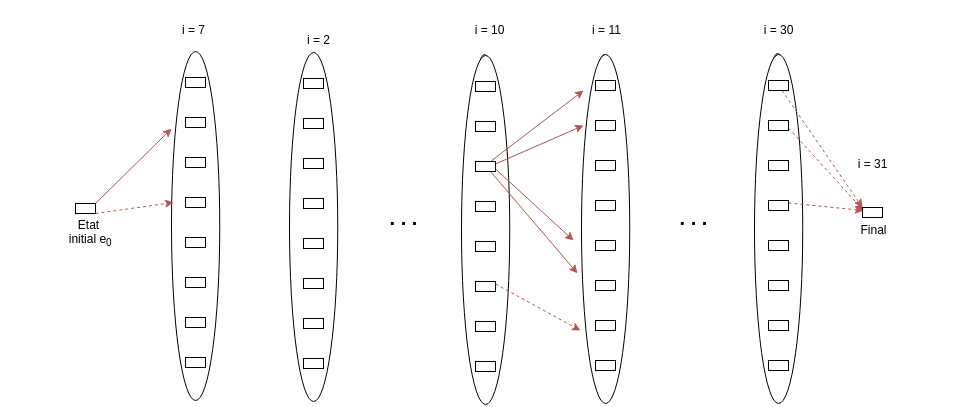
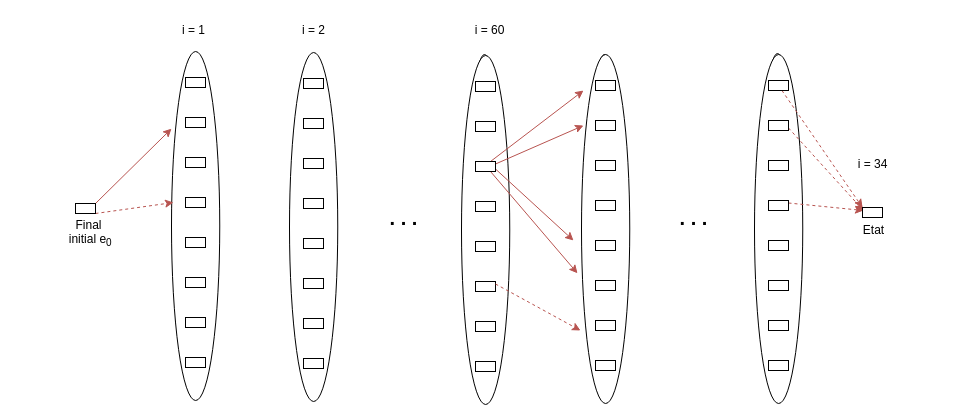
  <mxCell id="0" />
  <mxCell id="1" parent="0" />
  <mxCell id="2" value="" style="ellipse;whiteSpace=wrap;html=1;rotation=-90;" vertex="1" parent="1"><mxGeometry x="20.63" y="201.38" width="349" height="48.25" as="geometry" /></mxCell>
  <mxCell id="3" value="" style="ellipse;whiteSpace=wrap;html=1;rotation=-90;" vertex="1" parent="1"><mxGeometry x="179" y="175" width="270" height="30" as="geometry" /></mxCell>
  <mxCell id="4" value="" style="ellipse;whiteSpace=wrap;html=1;rotation=-90;" vertex="1" parent="1"><mxGeometry x="349" y="174" width="270" height="30" as="geometry" /></mxCell>
  <mxCell id="5" value="" style="ellipse;whiteSpace=wrap;html=1;rotation=-90;" vertex="1" parent="1"><mxGeometry x="469" y="174" width="270" height="30" as="geometry" /></mxCell>
  <mxCell id="6" value="" style="ellipse;whiteSpace=wrap;html=1;rotation=-90;" vertex="1" parent="1"><mxGeometry x="642" y="173" width="270" height="30" as="geometry" /></mxCell>
  <mxCell id="7" value="" style="rounded=0;whiteSpace=wrap;html=1;" vertex="1" parent="1"><mxGeometry x="185" y="77" width="20" height="10" as="geometry" /></mxCell>
  <mxCell id="8" value="" style="rounded=0;whiteSpace=wrap;html=1;" vertex="1" parent="1"><mxGeometry x="185" y="117" width="20" height="10" as="geometry" /></mxCell>
  <mxCell id="9" value="" style="rounded=0;whiteSpace=wrap;html=1;" vertex="1" parent="1"><mxGeometry x="185" y="157" width="20" height="10" as="geometry" /></mxCell>
  <mxCell id="10" value="" style="rounded=0;whiteSpace=wrap;html=1;" vertex="1" parent="1"><mxGeometry x="185" y="197" width="20" height="10" as="geometry" /></mxCell>
  <mxCell id="11" value="" style="rounded=0;whiteSpace=wrap;html=1;" vertex="1" parent="1"><mxGeometry x="185" y="237" width="20" height="10" as="geometry" /></mxCell>
  <mxCell id="12" value="" style="rounded=0;whiteSpace=wrap;html=1;" vertex="1" parent="1"><mxGeometry x="185" y="277" width="20" height="10" as="geometry" /></mxCell>
  <mxCell id="13" value="" style="rounded=0;whiteSpace=wrap;html=1;" vertex="1" parent="1"><mxGeometry x="185" y="317" width="20" height="10" as="geometry" /></mxCell>
  <mxCell id="14" value="" style="rounded=0;whiteSpace=wrap;html=1;" vertex="1" parent="1"><mxGeometry x="185" y="357" width="20" height="10" as="geometry" /></mxCell>
  <mxCell id="15" style="edgeStyle=none;rounded=0;orthogonalLoop=1;jettySize=auto;html=1;exitX=1;exitY=1;exitDx=0;exitDy=0;dashed=1;fillColor=#f8cecc;strokeColor=#b85450;" edge="1" parent="1" source="17"><mxGeometry relative="1" as="geometry"><mxPoint x="173" y="202" as="targetPoint" /></mxGeometry></mxCell>
  <mxCell id="16" style="edgeStyle=none;rounded=0;orthogonalLoop=1;jettySize=auto;html=1;exitX=1;exitY=0;exitDx=0;exitDy=0;entryX=0.779;entryY=0;entryDx=0;entryDy=0;entryPerimeter=0;fillColor=#f8cecc;strokeColor=#b85450;" edge="1" parent="1" source="17" target="2"><mxGeometry relative="1" as="geometry" /></mxCell>
  <mxCell id="17" value="" style="rounded=0;whiteSpace=wrap;html=1;" vertex="1" parent="1"><mxGeometry x="75" y="203" width="20" height="10" as="geometry" /></mxCell>
  <mxCell id="18" value="" style="ellipse;whiteSpace=wrap;html=1;rotation=-90;" vertex="1" parent="1"><mxGeometry x="138.63" y="202.38" width="349" height="48.25" as="geometry" /></mxCell>
  <mxCell id="19" value="" style="rounded=0;whiteSpace=wrap;html=1;" vertex="1" parent="1"><mxGeometry x="303" y="78" width="20" height="10" as="geometry" /></mxCell>
  <mxCell id="20" value="" style="rounded=0;whiteSpace=wrap;html=1;" vertex="1" parent="1"><mxGeometry x="303" y="118" width="20" height="10" as="geometry" /></mxCell>
  <mxCell id="21" value="" style="rounded=0;whiteSpace=wrap;html=1;" vertex="1" parent="1"><mxGeometry x="303" y="158" width="20" height="10" as="geometry" /></mxCell>
  <mxCell id="22" value="" style="rounded=0;whiteSpace=wrap;html=1;" vertex="1" parent="1"><mxGeometry x="303" y="198" width="20" height="10" as="geometry" /></mxCell>
  <mxCell id="23" value="" style="rounded=0;whiteSpace=wrap;html=1;" vertex="1" parent="1"><mxGeometry x="303" y="238" width="20" height="10" as="geometry" /></mxCell>
  <mxCell id="24" value="" style="rounded=0;whiteSpace=wrap;html=1;" vertex="1" parent="1"><mxGeometry x="303" y="278" width="20" height="10" as="geometry" /></mxCell>
  <mxCell id="25" value="" style="rounded=0;whiteSpace=wrap;html=1;" vertex="1" parent="1"><mxGeometry x="303" y="318" width="20" height="10" as="geometry" /></mxCell>
  <mxCell id="26" value="" style="rounded=0;whiteSpace=wrap;html=1;" vertex="1" parent="1"><mxGeometry x="303" y="358" width="20" height="10" as="geometry" /></mxCell>
  <mxCell id="27" value="" style="ellipse;whiteSpace=wrap;html=1;rotation=-90;" vertex="1" parent="1"><mxGeometry x="310.63" y="205.38" width="349" height="48.25" as="geometry" /></mxCell>
  <mxCell id="28" value="" style="rounded=0;whiteSpace=wrap;html=1;" vertex="1" parent="1"><mxGeometry x="475" y="81" width="20" height="10" as="geometry" /></mxCell>
  <mxCell id="29" value="" style="rounded=0;whiteSpace=wrap;html=1;" vertex="1" parent="1"><mxGeometry x="475" y="121" width="20" height="10" as="geometry" /></mxCell>
  <mxCell id="30" style="edgeStyle=none;rounded=0;orthogonalLoop=1;jettySize=auto;html=1;exitX=0.75;exitY=0;exitDx=0;exitDy=0;fillColor=#f8cecc;strokeColor=#b85450;" edge="1" parent="1" source="34"><mxGeometry relative="1" as="geometry"><mxPoint x="583" y="90" as="targetPoint" /></mxGeometry></mxCell>
  <mxCell id="31" style="edgeStyle=none;rounded=0;orthogonalLoop=1;jettySize=auto;html=1;exitX=1;exitY=0.25;exitDx=0;exitDy=0;fillColor=#f8cecc;strokeColor=#b85450;" edge="1" parent="1" source="34"><mxGeometry relative="1" as="geometry"><mxPoint x="583" y="125" as="targetPoint" /></mxGeometry></mxCell>
  <mxCell id="32" style="edgeStyle=none;rounded=0;orthogonalLoop=1;jettySize=auto;html=1;exitX=1;exitY=0.75;exitDx=0;exitDy=0;fillColor=#f8cecc;strokeColor=#b85450;" edge="1" parent="1" source="34"><mxGeometry relative="1" as="geometry"><mxPoint x="573" y="240" as="targetPoint" /></mxGeometry></mxCell>
  <mxCell id="33" style="edgeStyle=none;rounded=0;orthogonalLoop=1;jettySize=auto;html=1;exitX=0.75;exitY=1;exitDx=0;exitDy=0;entryX=0.373;entryY=-0.083;entryDx=0;entryDy=0;entryPerimeter=0;fillColor=#f8cecc;strokeColor=#b85450;" edge="1" parent="1" source="34" target="40"><mxGeometry relative="1" as="geometry" /></mxCell>
  <mxCell id="34" value="" style="rounded=0;whiteSpace=wrap;html=1;" vertex="1" parent="1"><mxGeometry x="475" y="161" width="20" height="10" as="geometry" /></mxCell>
  <mxCell id="35" value="" style="rounded=0;whiteSpace=wrap;html=1;" vertex="1" parent="1"><mxGeometry x="475" y="201" width="20" height="10" as="geometry" /></mxCell>
  <mxCell id="36" value="" style="rounded=0;whiteSpace=wrap;html=1;" vertex="1" parent="1"><mxGeometry x="475" y="241" width="20" height="10" as="geometry" /></mxCell>
  <mxCell id="37" value="" style="rounded=0;whiteSpace=wrap;html=1;" vertex="1" parent="1"><mxGeometry x="475" y="281" width="20" height="10" as="geometry" /></mxCell>
  <mxCell id="38" value="" style="rounded=0;whiteSpace=wrap;html=1;" vertex="1" parent="1"><mxGeometry x="475" y="321" width="20" height="10" as="geometry" /></mxCell>
  <mxCell id="39" value="" style="rounded=0;whiteSpace=wrap;html=1;" vertex="1" parent="1"><mxGeometry x="475" y="361" width="20" height="10" as="geometry" /></mxCell>
  <mxCell id="40" value="" style="ellipse;whiteSpace=wrap;html=1;rotation=-90;" vertex="1" parent="1"><mxGeometry x="430.63" y="204.38" width="349" height="48.25" as="geometry" /></mxCell>
  <mxCell id="41" value="" style="rounded=0;whiteSpace=wrap;html=1;" vertex="1" parent="1"><mxGeometry x="595" y="80" width="20" height="10" as="geometry" /></mxCell>
  <mxCell id="42" value="" style="rounded=0;whiteSpace=wrap;html=1;" vertex="1" parent="1"><mxGeometry x="595" y="120" width="20" height="10" as="geometry" /></mxCell>
  <mxCell id="43" value="" style="rounded=0;whiteSpace=wrap;html=1;" vertex="1" parent="1"><mxGeometry x="595" y="160" width="20" height="10" as="geometry" /></mxCell>
  <mxCell id="44" value="" style="rounded=0;whiteSpace=wrap;html=1;" vertex="1" parent="1"><mxGeometry x="595" y="200" width="20" height="10" as="geometry" /></mxCell>
  <mxCell id="45" value="" style="rounded=0;whiteSpace=wrap;html=1;" vertex="1" parent="1"><mxGeometry x="595" y="240" width="20" height="10" as="geometry" /></mxCell>
  <mxCell id="46" style="edgeStyle=none;rounded=0;orthogonalLoop=1;jettySize=auto;html=1;exitX=1;exitY=0.25;exitDx=0;exitDy=0;dashed=1;fillColor=#f8cecc;strokeColor=#b85450;" edge="1" parent="1" source="37"><mxGeometry relative="1" as="geometry"><mxPoint x="500" y="285" as="sourcePoint" /><mxPoint x="580" y="330" as="targetPoint" /></mxGeometry></mxCell>
  <mxCell id="47" value="" style="rounded=0;whiteSpace=wrap;html=1;" vertex="1" parent="1"><mxGeometry x="595" y="280" width="20" height="10" as="geometry" /></mxCell>
  <mxCell id="48" value="" style="rounded=0;whiteSpace=wrap;html=1;" vertex="1" parent="1"><mxGeometry x="595" y="320" width="20" height="10" as="geometry" /></mxCell>
  <mxCell id="49" value="" style="rounded=0;whiteSpace=wrap;html=1;" vertex="1" parent="1"><mxGeometry x="595" y="360" width="20" height="10" as="geometry" /></mxCell>
  <mxCell id="50" value="" style="ellipse;whiteSpace=wrap;html=1;rotation=-90;" vertex="1" parent="1"><mxGeometry x="603.63" y="204.38" width="349" height="48.25" as="geometry" /></mxCell>
  <mxCell id="51" style="rounded=0;orthogonalLoop=1;jettySize=auto;html=1;entryX=0;entryY=0;entryDx=0;entryDy=0;fillColor=#f8cecc;strokeColor=#b85450;dashed=1;" edge="1" parent="1" source="52" target="67"><mxGeometry relative="1" as="geometry" /></mxCell>
  <mxCell id="52" value="" style="rounded=0;whiteSpace=wrap;html=1;" vertex="1" parent="1"><mxGeometry x="768" y="80" width="20" height="10" as="geometry" /></mxCell>
  <mxCell id="53" style="edgeStyle=none;rounded=0;orthogonalLoop=1;jettySize=auto;html=1;exitX=1;exitY=0.75;exitDx=0;exitDy=0;fillColor=#f8cecc;strokeColor=#b85450;dashed=1;" edge="1" parent="1" source="54"><mxGeometry relative="1" as="geometry"><mxPoint x="863" y="210" as="targetPoint" /></mxGeometry></mxCell>
  <mxCell id="54" value="" style="rounded=0;whiteSpace=wrap;html=1;" vertex="1" parent="1"><mxGeometry x="768" y="120" width="20" height="10" as="geometry" /></mxCell>
  <mxCell id="55" value="" style="rounded=0;whiteSpace=wrap;html=1;" vertex="1" parent="1"><mxGeometry x="768" y="160" width="20" height="10" as="geometry" /></mxCell>
  <mxCell id="56" style="edgeStyle=none;rounded=0;orthogonalLoop=1;jettySize=auto;html=1;exitX=1;exitY=0.25;exitDx=0;exitDy=0;fillColor=#f8cecc;strokeColor=#b85450;dashed=1;" edge="1" parent="1" source="57"><mxGeometry relative="1" as="geometry"><mxPoint x="863" y="210" as="targetPoint" /></mxGeometry></mxCell>
  <mxCell id="57" value="" style="rounded=0;whiteSpace=wrap;html=1;" vertex="1" parent="1"><mxGeometry x="768" y="200" width="20" height="10" as="geometry" /></mxCell>
  <mxCell id="58" value="" style="rounded=0;whiteSpace=wrap;html=1;" vertex="1" parent="1"><mxGeometry x="768" y="240" width="20" height="10" as="geometry" /></mxCell>
  <mxCell id="59" value="" style="rounded=0;whiteSpace=wrap;html=1;" vertex="1" parent="1"><mxGeometry x="768" y="280" width="20" height="10" as="geometry" /></mxCell>
  <mxCell id="60" value="" style="rounded=0;whiteSpace=wrap;html=1;" vertex="1" parent="1"><mxGeometry x="768" y="320" width="20" height="10" as="geometry" /></mxCell>
  <mxCell id="61" value="" style="rounded=0;whiteSpace=wrap;html=1;" vertex="1" parent="1"><mxGeometry x="768" y="360" width="20" height="10" as="geometry" /></mxCell>
- <mxCell id="62" value="i = 7" style="text;html=1;align=center;verticalAlign=middle;resizable=0;points=[];autosize=1;" vertex="1" parent="1"><mxGeometry x="173" y="20" width="40" height="20" as="geometry" /></mxCell>
- <mxCell id="63" value="i = 2" style="text;html=1;align=center;verticalAlign=middle;resizable=0;points=[];autosize=1;" vertex="1" parent="1"><mxGeometry x="298" y="30" width="40" height="20" as="geometry" /></mxCell>
- <mxCell id="64" value="i = 10" style="text;html=1;align=center;verticalAlign=middle;resizable=0;points=[];autosize=1;" vertex="1" parent="1"><mxGeometry x="464" y="20" width="50" height="20" as="geometry" /></mxCell>
- <mxCell id="65" value="i = 11" style="text;html=1;align=center;verticalAlign=middle;resizable=0;points=[];autosize=1;" vertex="1" parent="1"><mxGeometry x="585.63" y="20" width="40" height="20" as="geometry" /></mxCell>
- <mxCell id="66" value="i = 30" style="text;html=1;align=center;verticalAlign=middle;resizable=0;points=[];autosize=1;" vertex="1" parent="1"><mxGeometry x="753.13" y="20" width="50" height="20" as="geometry" /></mxCell>
+ <mxCell id="62" value="i = 1" style="text;html=1;align=center;verticalAlign=middle;resizable=0;points=[];autosize=1;" vertex="1" parent="1"><mxGeometry x="173" y="20" width="40" height="20" as="geometry" /></mxCell>
+ <mxCell id="63" value="i = 2" style="text;html=1;align=center;verticalAlign=middle;resizable=0;points=[];autosize=1;" vertex="1" parent="1"><mxGeometry x="293" y="20" width="40" height="20" as="geometry" /></mxCell>
+ <mxCell id="64" value="i = 60" style="text;html=1;align=center;verticalAlign=middle;resizable=0;points=[];autosize=1;" vertex="1" parent="1"><mxGeometry x="464" y="20" width="50" height="20" as="geometry" /></mxCell>
  <mxCell id="67" value="" style="rounded=0;whiteSpace=wrap;html=1;" vertex="1" parent="1"><mxGeometry x="862" y="207" width="20" height="10" as="geometry" /></mxCell>
- <mxCell id="68" value="i = 31" style="text;html=1;align=center;verticalAlign=middle;resizable=0;points=[];autosize=1;" vertex="1" parent="1"><mxGeometry x="847" y="154" width="50" height="20" as="geometry" /></mxCell>
- <mxCell id="69" value="Etat&lt;br&gt;&amp;nbsp;initial e&lt;sub&gt;0&lt;/sub&gt;" style="text;html=1;align=center;verticalAlign=middle;resizable=0;points=[];autosize=1;" vertex="1" parent="1"><mxGeometry x="58" y="213" width="60" height="40" as="geometry" /></mxCell>
+ <mxCell id="68" value="i = 34" style="text;html=1;align=center;verticalAlign=middle;resizable=0;points=[];autosize=1;" vertex="1" parent="1"><mxGeometry x="847" y="154" width="50" height="20" as="geometry" /></mxCell>
+ <mxCell id="69" value="Final&lt;br&gt;&amp;nbsp;initial e&lt;sub&gt;0&lt;/sub&gt;" style="text;html=1;align=center;verticalAlign=middle;resizable=0;points=[];autosize=1;" vertex="1" parent="1"><mxGeometry x="58" y="213" width="60" height="40" as="geometry" /></mxCell>
  <mxCell id="70" value="&lt;font size=&quot;1&quot;&gt;&lt;b style=&quot;font-size: 20px&quot;&gt;. . .&lt;/b&gt;&lt;/font&gt;" style="text;html=1;align=center;verticalAlign=middle;resizable=0;points=[];autosize=1;" vertex="1" parent="1"><mxGeometry x="383" y="207" width="40" height="20" as="geometry" /></mxCell>
  <mxCell id="71" value="&lt;font size=&quot;1&quot;&gt;&lt;b style=&quot;font-size: 20px&quot;&gt;. . .&lt;/b&gt;&lt;/font&gt;" style="text;html=1;align=center;verticalAlign=middle;resizable=0;points=[];autosize=1;" vertex="1" parent="1"><mxGeometry x="673" y="207" width="40" height="20" as="geometry" /></mxCell>
- <mxCell id="72" value="Final" style="text;html=1;align=center;verticalAlign=middle;resizable=0;points=[];autosize=1;" vertex="1" parent="1"><mxGeometry x="853" y="220" width="40" height="20" as="geometry" /></mxCell>
+ <mxCell id="72" value="Etat" style="text;html=1;align=center;verticalAlign=middle;resizable=0;points=[];autosize=1;" vertex="1" parent="1"><mxGeometry x="853" y="220" width="40" height="20" as="geometry" /></mxCell>
